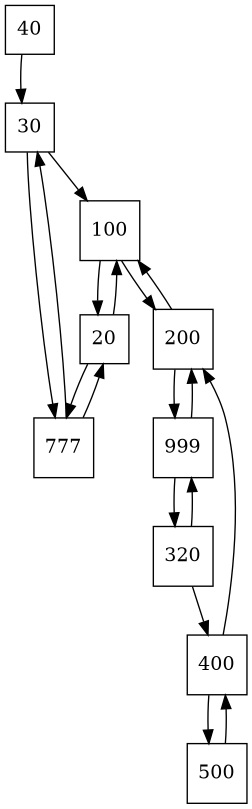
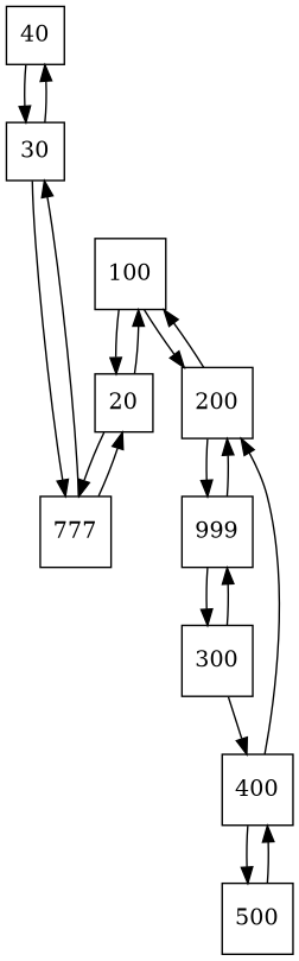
  digraph {
    rankdir=TB
    node [shape=square]
    40
    30
    777
    20
    100
    200
    999
-   300 [label=320]
+   300
    400
    500
    40 -> 30
-   30 -> 100
+   30 -> 40
    30 -> 777
    777 -> 30
    777 -> 20
    20 -> 777
    20 -> 100
    100 -> 20
    100 -> 200
    200 -> 100
    200 -> 999
    999 -> 200
    999 -> 300
    300 -> 999
    300 -> 400
    400 -> 200
    400 -> 500
    500 -> 400
  }
